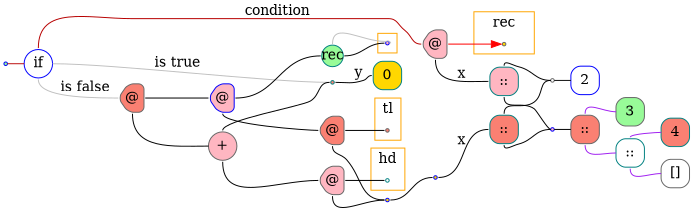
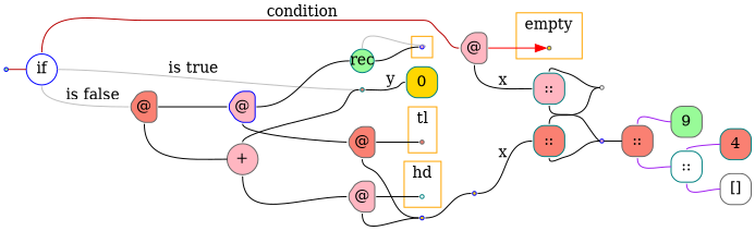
  digraph {
    labeldistance=0
    nodesep=.175
    rankdir=LR
    ranksep=.175
    node [color=gray40 fillcolor=lightpink fixedsize=true orientation=90 shape=point style="rounded,filled"]
    edge [arrowhead=none arrowtail=none headport=w tailport=e]
    ndcluster_nd241 [color=blue style=filled]
    ndcluster_nd150 [fillcolor=gold style=filled]
    ndcluster_nd160 [fillcolor=salmon style=filled]
    ndcluster_nd169 [color=teal fillcolor=white style=filled]
    nd1 [color=blue fillcolor=palegreen style=filled orientation=""]
    n6 [color=blue fillcolor=white height=.4 label=if shape=circle width=.4 orientation=""]
    n7 [height=.4 label="@" shape=house width=.4]
    n8 [fillcolor=salmon height=.4 label="@" shape=house width=.4]
    n9 [color=teal fillcolor=salmon label=" "]
-   n10 [color=blue fillcolor=white height=.4 label=2 shape=square width=.4]
-   n11 [fillcolor=palegreen height=.4 label=3 shape=square width=.4]
+   n11 [fillcolor=palegreen height=.4 label=9 shape=square width=.4]
    n12 [color=teal fillcolor=salmon height=.4 label=4 shape=square width=.4]
    n13 [fillcolor=white height=.4 label="[]" shape=square width=.4]
    n14 [color=teal fillcolor=white height=.4 label="::" shape=square width=.4]
    n15 [fillcolor=salmon height=.4 label="::" shape=square width=.4]
    n16 [color=teal fillcolor=salmon height=.4 label="::" shape=square width=.4]
    n17 [fillcolor=white label=" "]
    n18 [color=blue label=" "]
    n19 [color=teal fillcolor=gold height=.4 label=0 shape=square width=.4]
    n20 [color=teal fillcolor=palegreen height=.3 label=rec shape=circle width=.3 orientation=""]
    n21 [color=teal height=.4 label="::" shape=square width=.4]
    n22 [color=blue height=.4 label="@" shape=house width=.4]
    n23 [height=.4 label="+" shape=circle width=.4 orientation=""]
    n24 [fillcolor=salmon height=.4 label="@" shape=house width=.4]
    n25 [height=.4 label="@" shape=house width=.4]
    n26 [color=blue fillcolor=gold label=" "]
    n27 [color=blue fillcolor=gold label=" "]
    subgraph cluster_1 {
      color=orange
      style=fill
      ndcluster_nd241
    }
    subgraph cluster_2 {
      color=orange
-     label=rec
+     label=empty
      style=fill
      ndcluster_nd150
    }
    subgraph cluster_3 {
      color=orange
      label=tl
      style=fill
      ndcluster_nd160
    }
    subgraph cluster_4 {
      color=orange
      label=hd
      style=fill
      ndcluster_nd169
    }
    nd1 -> n6 [color="#b70000"]
    n6 -> n7 [color="#b70000" label=condition tailport=n]
    n6 -> n8 [color=grey label="is false" tailport=s]
    n6 -> n9 [color=grey label="is true"]
    n7 -> ndcluster_nd150 [arrowhead=normal color=red]
    n7 -> n21 [label=x tailport=s]
    n8 -> n22
    n8 -> n23 [tailport=s]
    n9 -> n19 [label=y]
    n14 -> n12 [color=purple tailport=n]
    n14 -> n13 [color=purple tailport=s]
    n15 -> n11 [color=purple tailport=n]
    n15 -> n14 [color=purple tailport=s]
    n16 -> n17 [tailport=n]
    n16 -> n18 [tailport=s]
-   n17 -> n10
    n18 -> n15
    n20 -> ndcluster_nd241 [color=grey dir=back headport=e tailport=n]
    n20 -> ndcluster_nd241
    n21 -> n17 [tailport=n]
    n21 -> n18 [tailport=s]
    n22 -> n20 [color=black]
    n22 -> n24 [tailport=s]
    n23 -> n9 [tailport=n]
    n23 -> n25 [tailport=s]
    n24 -> ndcluster_nd160
    n24 -> n26 [tailport=s]
    n25 -> ndcluster_nd169
    n25 -> n26 [tailport=s]
    n26 -> n27
    n27 -> n16 [label=x]
  }
